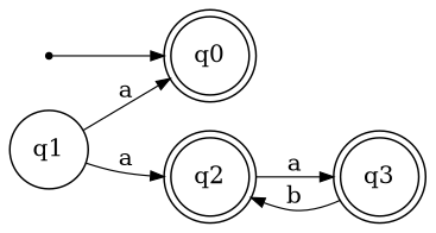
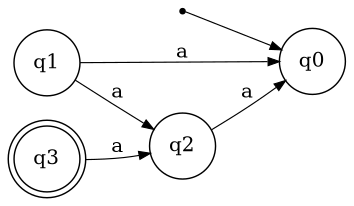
  digraph {
    rankdir=LR
    node [shape=circle]
    edge [arrowsize=0.8 penwidth=0.8]
    inic [shape=point]
-   q0 [shape=doublecircle]
+   q0
    q1
-   q2 [shape=doublecircle]
+   q2
    q3 [shape=doublecircle]
    inic -> q0
    q1 -> q0 [label=a]
    q1 -> q2 [label=a]
-   q2 -> q3 [label=a]
-   q3 -> q2 [label=b]
+   q2 -> q0 [label=a]
+   q3 -> q2 [label=a]
  }
